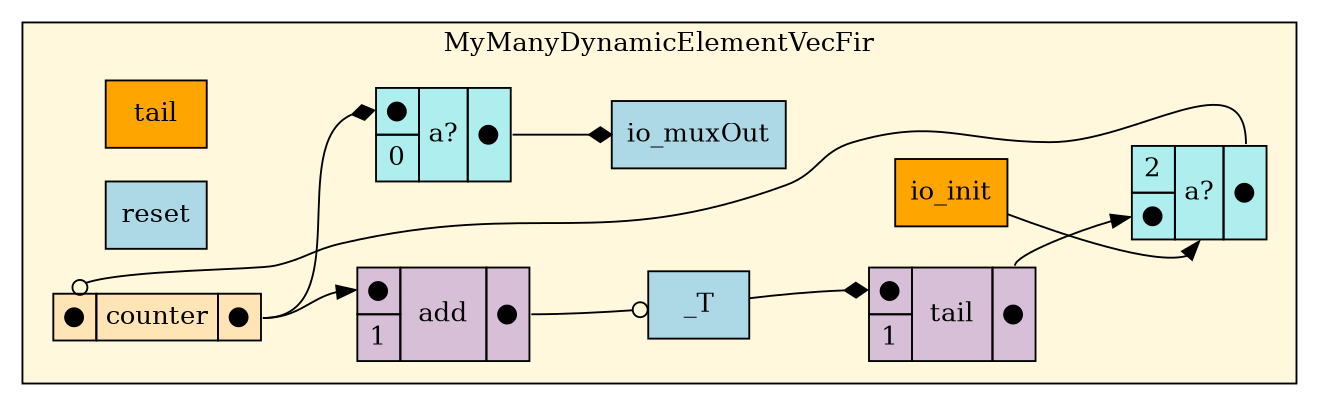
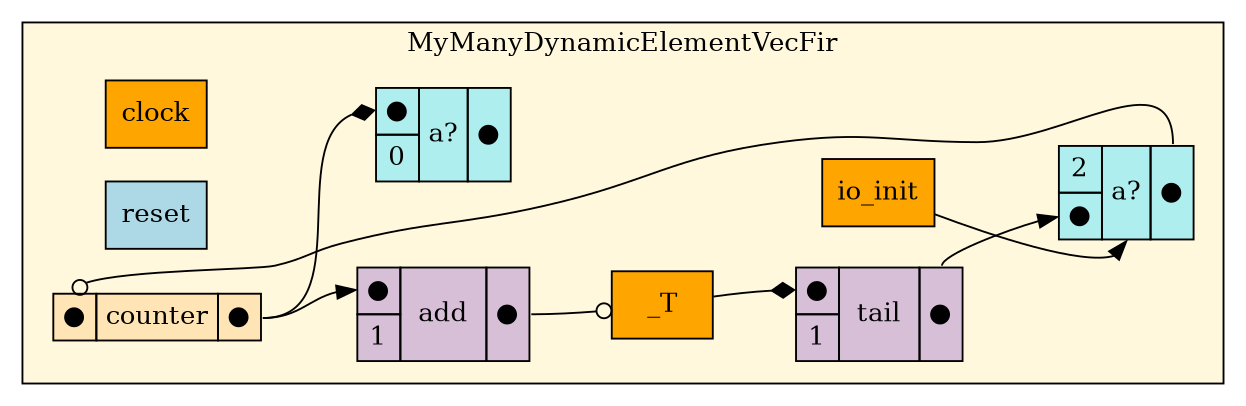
  digraph {
    rankdir=LR
    node [shape=rectangle]
    edge [arrowhead=diamond headport=in1 tailport=out]
-   n1 [fillcolor=orange label=tail rank=0 style=filled]
+   n1 [fillcolor=orange label=clock rank=0 style=filled]
    n2 [fillcolor=lightblue label=reset rank=0 style=filled]
    n3 [label=< <TABLE BORDER="0" CELLBORDER="1" CELLSPACING="0" CELLPADDING="4" BGCOLOR="#AFEEEE">   <TR>     <TD PORT="in1">&#x25cf;</TD>     <TD ROWSPAN="2" PORT="select">a?</TD>     <TD ROWSPAN="2" PORT="out">&#x25cf;</TD>   </TR>   <TR>     <TD PORT="in2">0</TD>   </TR> </TABLE>> shape=plaintext]
    n4 [fillcolor=orange label=io_init rank=0 style=filled]
    n5 [label=< <TABLE BORDER="0" CELLBORDER="1" CELLSPACING="0" CELLPADDING="4" BGCOLOR="#AFEEEE">   <TR>     <TD PORT="in1">2</TD>     <TD ROWSPAN="2" PORT="select">a?</TD>     <TD ROWSPAN="2" PORT="out">&#x25cf;</TD>   </TR>   <TR>     <TD PORT="in2">&#x25cf;</TD>   </TR> </TABLE>> shape=plaintext]
-   n6 [fillcolor=lightblue label=io_muxOut rank=1000 style=filled]
    n7 [label=< <TABLE BORDER="0" CELLBORDER="1" CELLSPACING="0" CELLPADDING="4" BGCOLOR="#FFE4B5">   <TR>     <TD PORT="in">&#x25cf;</TD>     <TD>counter</TD>     <TD PORT="out">&#x25cf;</TD>   </TR> </TABLE>> shape=plaintext]
    n8 [label=< <TABLE BORDER="0" CELLBORDER="1" CELLSPACING="0" CELLPADDING="4" BGCOLOR="#D8BFD8">   <TR>     <TD PORT="in1">&#x25cf;</TD>     <TD ROWSPAN="2" > add </TD>     <TD ROWSPAN="2" PORT="out">&#x25cf;</TD>   </TR>   <TR>     <TD PORT="in2">1</TD>   </TR> </TABLE>> shape=plaintext]
-   n9 [fillcolor=lightblue label=_T style=filled]
+   n9 [fillcolor=orange label=_T style=filled]
    n10 [label=< <TABLE BORDER="0" CELLBORDER="1" CELLSPACING="0" CELLPADDING="4" BGCOLOR="#D8BFD8">   <TR>     <TD PORT="in1">&#x25cf;</TD>     <TD ROWSPAN="2" > tail </TD>     <TD ROWSPAN="2" PORT="out">&#x25cf;</TD>   </TR>   <TR>     <TD>1</TD>   </TR> </TABLE>> shape=plaintext]
    subgraph cluster_1 {
      bgcolor="#FFF8DC"
      label=MyManyDynamicElementVecFir
      n1
      n2
      n3
      n4
      n5
-     n6
      n7
      n8
      n9
      n10
    }
-   n3 -> n6
    n4 -> n5 [arrowhead=normal headport=select]
    n5 -> n7 [arrowhead=odot headport=in]
    n7 -> n3
    n7 -> n8 [arrowhead=normal]
    n8 -> n9 [arrowhead=odot]
    n9 -> n10
    n10 -> n5 [arrowhead=normal headport=in2]
  }
